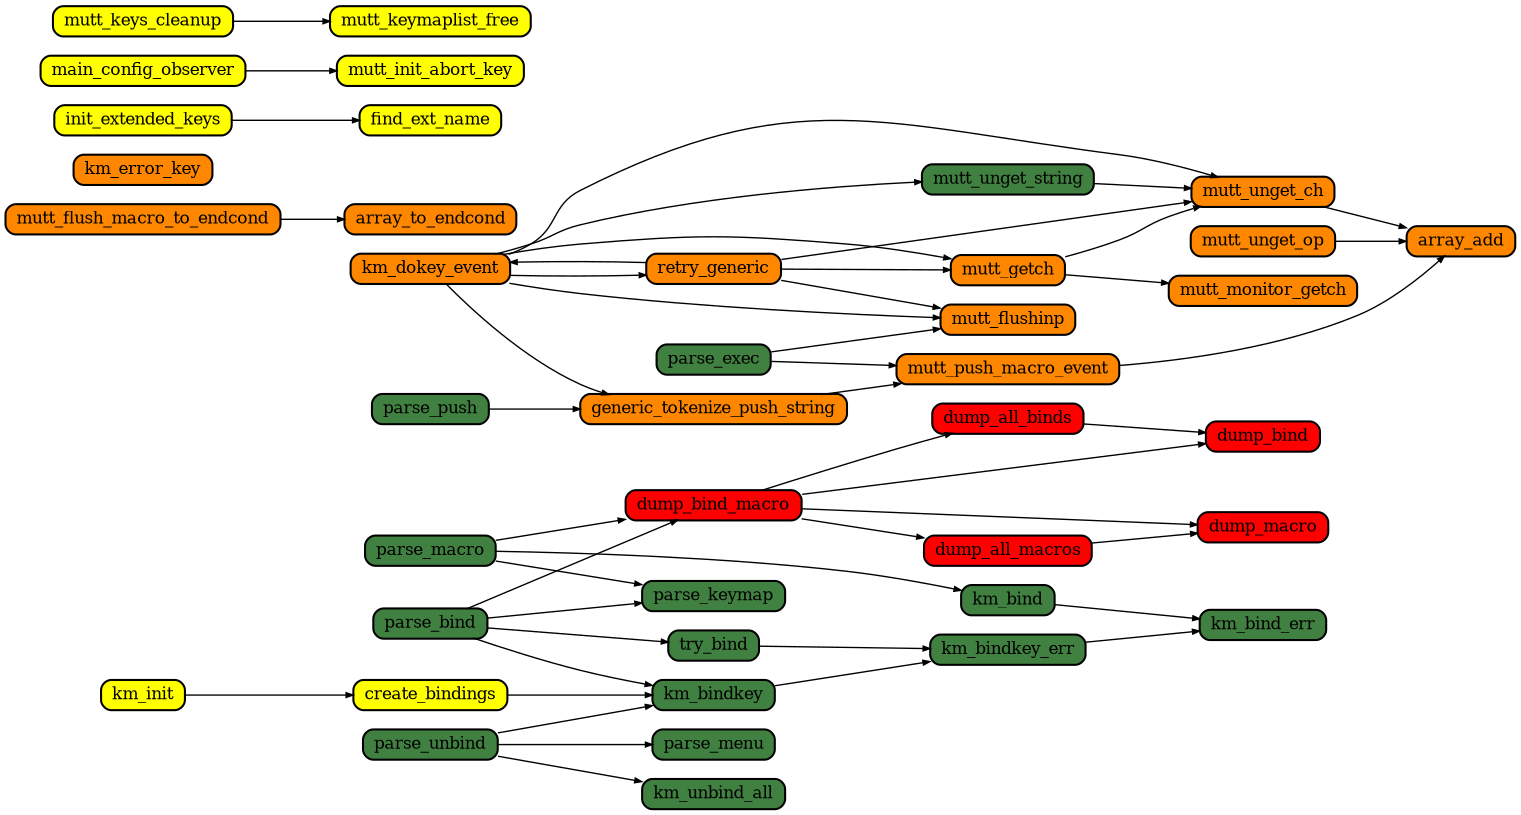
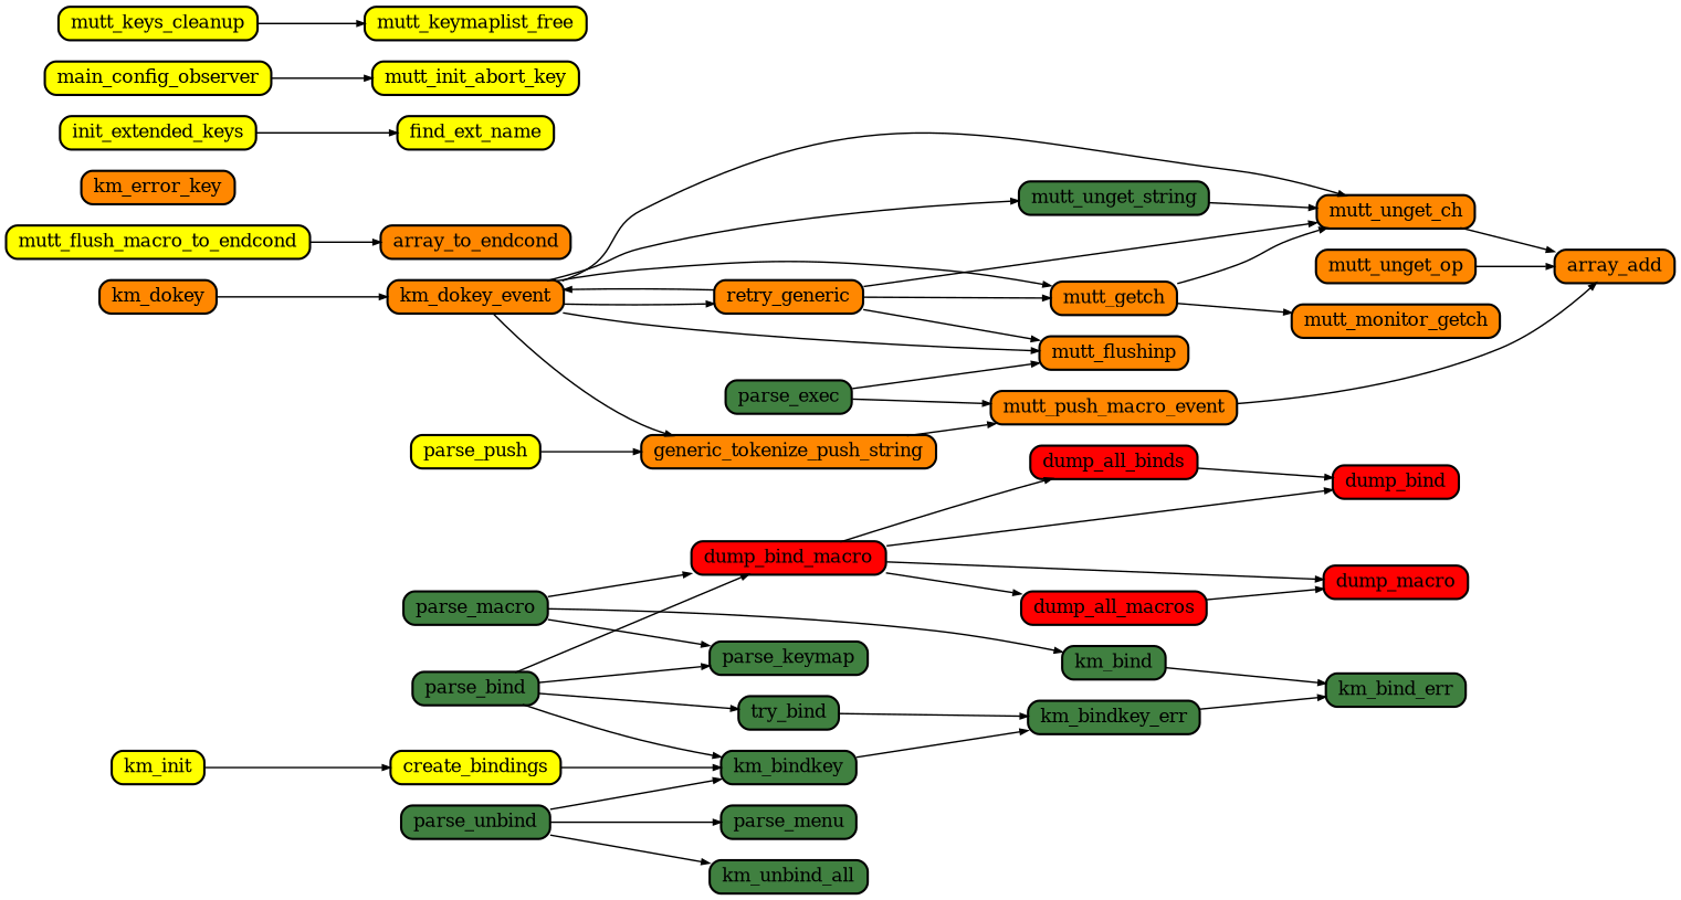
  digraph {
    compound=true
    nodesep=0.2
    rankdir=LR
    ranksep=0.5
    node [color=black fillcolor="#ff8700" fontsize=12 penwidth=1.5 shape=Mrecord style=filled]
    edge [arrowsize=0.5 penwidth=1.0]
    dump_all_binds [fillcolor="#ff0000" height=0.2]
    dump_bind [fillcolor="#ff0000" height=0.2]
    dump_all_macros [fillcolor="#ff0000" height=0.2]
    dump_macro [fillcolor="#ff0000" height=0.2]
    dump_bind_macro [fillcolor="#ff0000" height=0.2]
    array_add [height=0.2]
    array_to_endcond [height=0.2]
    generic_tokenize_push_string [height=0.2]
    mutt_push_macro_event [height=0.2]
+   km_dokey [height=0.2]
    km_dokey_event [height=0.2]
    mutt_flushinp [height=0.2]
    mutt_getch [height=0.2]
    mutt_unget_ch [height=0.2]
    mutt_unget_string [fillcolor="#408040" height=0.2]
    retry_generic [height=0.2]
    mutt_monitor_getch [height=0.2]
    km_error_key [height=0.2]
-   mutt_flush_macro_to_endcond [height=0.2]
+   mutt_flush_macro_to_endcond [fillcolor="#ffff00" height=0.2]
    mutt_unget_op [height=0.2]
    create_bindings [fillcolor="#ffff00" height=0.2]
    km_bindkey [fillcolor="#408040" height=0.2]
    km_bindkey_err [fillcolor="#408040" height=0.2]
    find_ext_name [fillcolor="#ffff00" height=0.2]
    init_extended_keys [fillcolor="#ffff00" height=0.2]
    km_init [fillcolor="#ffff00" height=0.2]
    main_config_observer [fillcolor="#ffff00" height=0.2]
    mutt_init_abort_key [fillcolor="#ffff00" height=0.2]
    mutt_keymaplist_free [fillcolor="#ffff00" height=0.2]
    mutt_keys_cleanup [fillcolor="#ffff00" height=0.2]
    km_bind [fillcolor="#408040" height=0.2]
    km_bind_err [fillcolor="#408040" height=0.2]
    km_unbind_all [fillcolor="#408040" height=0.2]
    parse_bind [fillcolor="#408040" height=0.2]
    parse_keymap [fillcolor="#408040" height=0.2]
    try_bind [fillcolor="#408040" height=0.2]
    parse_exec [fillcolor="#408040" height=0.2]
    parse_macro [fillcolor="#408040" height=0.2]
    parse_menu [fillcolor="#408040" height=0.2]
-   parse_push [fillcolor="#408040" height=0.2]
+   parse_push [fillcolor="#ffff00" height=0.2]
    parse_unbind [fillcolor="#408040" height=0.2]
    dump_all_binds -> dump_bind
    dump_all_macros -> dump_macro
    dump_bind_macro -> dump_all_binds
    dump_bind_macro -> dump_bind
    dump_bind_macro -> dump_all_macros
    dump_bind_macro -> dump_macro
    generic_tokenize_push_string -> mutt_push_macro_event
    mutt_push_macro_event -> array_add
+   km_dokey -> km_dokey_event
    km_dokey_event -> generic_tokenize_push_string
    km_dokey_event -> mutt_flushinp
    km_dokey_event -> mutt_getch
    km_dokey_event -> mutt_unget_ch
    km_dokey_event -> mutt_unget_string
    km_dokey_event -> retry_generic
    mutt_getch -> mutt_unget_ch
    mutt_getch -> mutt_monitor_getch
    mutt_unget_ch -> array_add
    mutt_unget_string -> mutt_unget_ch
    retry_generic -> km_dokey_event
    retry_generic -> mutt_flushinp
    retry_generic -> mutt_getch
    retry_generic -> mutt_unget_ch
    mutt_flush_macro_to_endcond -> array_to_endcond
    mutt_unget_op -> array_add
    create_bindings -> km_bindkey
    km_bindkey -> km_bindkey_err
    km_bindkey_err -> km_bind_err
    init_extended_keys -> find_ext_name
    km_init -> create_bindings
    main_config_observer -> mutt_init_abort_key
    mutt_keys_cleanup -> mutt_keymaplist_free
    km_bind -> km_bind_err
    parse_bind -> dump_bind_macro
    parse_bind -> km_bindkey
    parse_bind -> parse_keymap
    parse_bind -> try_bind
    try_bind -> km_bindkey_err
    parse_exec -> mutt_push_macro_event
    parse_exec -> mutt_flushinp
    parse_macro -> dump_bind_macro
    parse_macro -> km_bind
    parse_macro -> parse_keymap
    parse_push -> generic_tokenize_push_string
    parse_unbind -> km_bindkey
    parse_unbind -> km_unbind_all
    parse_unbind -> parse_menu
  }
